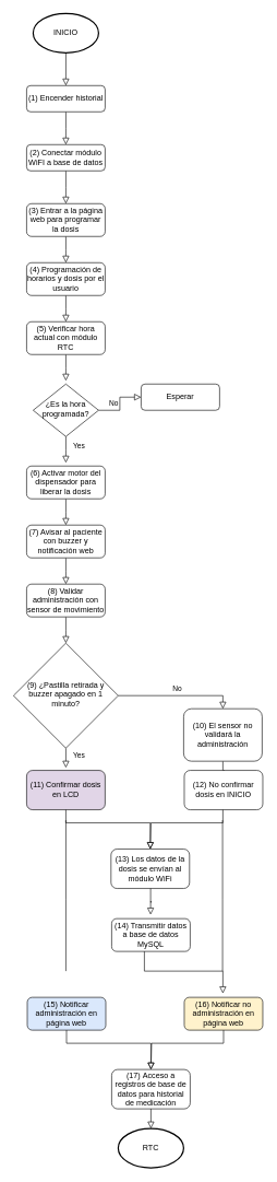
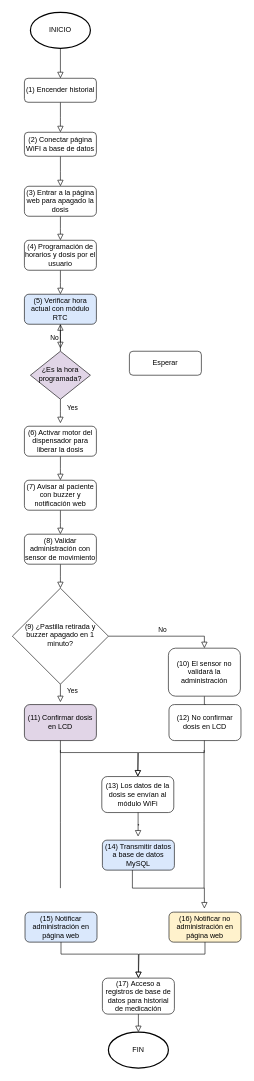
  <mxCell id="0" />
  <mxCell id="1" parent="0" />
  <mxCell id="2" value="Yes" style="rounded=0;html=1;jettySize=auto;orthogonalLoop=1;fontSize=11;endArrow=block;endFill=0;endSize=8;strokeWidth=1;shadow=0;labelBackgroundColor=none;edgeStyle=orthogonalEdgeStyle;" parent="1" source="4" edge="1"><mxGeometry x="-0.259" y="20" relative="1" as="geometry"><mxPoint as="offset" /><mxPoint x="100" y="705" as="targetPoint" /></mxGeometry></mxCell>
- <mxCell id="3" value="No" style="edgeStyle=orthogonalEdgeStyle;rounded=0;html=1;jettySize=auto;orthogonalLoop=1;fontSize=11;endArrow=block;endFill=0;endSize=8;strokeWidth=1;shadow=0;labelBackgroundColor=none;" parent="1" source="4" target="5" edge="1"><mxGeometry y="10" relative="1" as="geometry"><mxPoint as="offset" /></mxGeometry></mxCell>
- <mxCell id="4" value="¿Es la hora programada?" style="rhombus;whiteSpace=wrap;html=1;shadow=0;fontFamily=Helvetica;fontSize=12;align=center;strokeWidth=1;spacing=6;spacingTop=-4;" parent="1" vertex="1"><mxGeometry x="50" y="585" width="100" height="80" as="geometry" /></mxCell>
+ <mxCell id="3" value="No" style="edgeStyle=orthogonalEdgeStyle;rounded=0;html=1;jettySize=auto;orthogonalLoop=1;fontSize=11;endArrow=block;endFill=0;endSize=8;strokeWidth=1;shadow=0;labelBackgroundColor=none;" parent="1" source="4" target="16" edge="1"><mxGeometry y="10" relative="1" as="geometry"><mxPoint as="offset" /></mxGeometry></mxCell>
+ <mxCell id="4" value="¿Es la hora programada?" style="rhombus;whiteSpace=wrap;html=1;shadow=0;fontFamily=Helvetica;fontSize=12;align=center;strokeWidth=1;spacing=6;spacingTop=-4;fillColor=#e1d5e7;" parent="1" vertex="1"><mxGeometry x="50" y="585" width="100" height="80" as="geometry" /></mxCell>
  <mxCell id="5" value="Esperar" style="rounded=1;whiteSpace=wrap;html=1;fontSize=12;glass=0;strokeWidth=1;shadow=0;" parent="1" vertex="1"><mxGeometry x="215" y="585" width="120" height="40" as="geometry" /></mxCell>
  <mxCell id="6" value="" style="rounded=0;html=1;jettySize=auto;orthogonalLoop=1;fontSize=11;endArrow=block;endFill=0;endSize=8;strokeWidth=1;shadow=0;labelBackgroundColor=none;edgeStyle=orthogonalEdgeStyle;" edge="1" parent="1"><mxGeometry relative="1" as="geometry"><mxPoint x="100" y="130" as="targetPoint" /><mxPoint x="100" y="80" as="sourcePoint" /></mxGeometry></mxCell>
  <mxCell id="7" value="" style="rounded=0;html=1;jettySize=auto;orthogonalLoop=1;fontSize=11;endArrow=block;endFill=0;endSize=8;strokeWidth=1;shadow=0;labelBackgroundColor=none;edgeStyle=orthogonalEdgeStyle;" edge="1" parent="1" source="8"><mxGeometry relative="1" as="geometry"><mxPoint x="100" y="220" as="targetPoint" /></mxGeometry></mxCell>
  <mxCell id="8" value="(1) Encender historial" style="rounded=1;whiteSpace=wrap;html=1;fontSize=12;glass=0;strokeWidth=1;shadow=0;" vertex="1" parent="1"><mxGeometry x="40" y="130" width="120" height="40" as="geometry" /></mxCell>
  <mxCell id="9" value="" style="rounded=0;html=1;jettySize=auto;orthogonalLoop=1;fontSize=11;endArrow=block;endFill=0;endSize=8;strokeWidth=1;shadow=0;labelBackgroundColor=none;edgeStyle=orthogonalEdgeStyle;" edge="1" parent="1" source="10"><mxGeometry relative="1" as="geometry"><mxPoint x="100" y="310" as="targetPoint" /></mxGeometry></mxCell>
- <mxCell id="10" value="(2) Conectar módulo WiFI a base de datos" style="rounded=1;whiteSpace=wrap;html=1;fontSize=12;glass=0;strokeWidth=1;shadow=0;" vertex="1" parent="1"><mxGeometry x="40" y="220" width="120" height="40" as="geometry" /></mxCell>
+ <mxCell id="10" value="(2) Conectar página WiFI a base de datos" style="rounded=1;whiteSpace=wrap;html=1;fontSize=12;glass=0;strokeWidth=1;shadow=0;" vertex="1" parent="1"><mxGeometry x="40" y="220" width="120" height="40" as="geometry" /></mxCell>
  <mxCell id="11" value="" style="rounded=0;html=1;jettySize=auto;orthogonalLoop=1;fontSize=11;endArrow=block;endFill=0;endSize=8;strokeWidth=1;shadow=0;labelBackgroundColor=none;edgeStyle=orthogonalEdgeStyle;" edge="1" parent="1" source="12"><mxGeometry relative="1" as="geometry"><mxPoint x="100" y="400" as="targetPoint" /></mxGeometry></mxCell>
- <mxCell id="12" value="(3)&amp;nbsp;Entrar a la página web para programar la dosis" style="rounded=1;whiteSpace=wrap;html=1;fontSize=12;glass=0;strokeWidth=1;shadow=0;" vertex="1" parent="1"><mxGeometry x="40" y="310" width="120" height="50" as="geometry" /></mxCell>
+ <mxCell id="12" value="(3)&amp;nbsp;Entrar a la página web para apagado la dosis" style="rounded=1;whiteSpace=wrap;html=1;fontSize=12;glass=0;strokeWidth=1;shadow=0;" vertex="1" parent="1"><mxGeometry x="40" y="310" width="120" height="50" as="geometry" /></mxCell>
  <mxCell id="13" value="" style="rounded=0;html=1;jettySize=auto;orthogonalLoop=1;fontSize=11;endArrow=block;endFill=0;endSize=8;strokeWidth=1;shadow=0;labelBackgroundColor=none;edgeStyle=orthogonalEdgeStyle;" edge="1" parent="1" source="14"><mxGeometry relative="1" as="geometry"><mxPoint x="100" y="490" as="targetPoint" /></mxGeometry></mxCell>
  <mxCell id="14" value="(4) Programación de horarios y dosis por el usuario" style="rounded=1;whiteSpace=wrap;html=1;fontSize=12;glass=0;strokeWidth=1;shadow=0;" vertex="1" parent="1"><mxGeometry x="40" y="400" width="120" height="50" as="geometry" /></mxCell>
  <mxCell id="15" value="" style="rounded=0;html=1;jettySize=auto;orthogonalLoop=1;fontSize=11;endArrow=block;endFill=0;endSize=8;strokeWidth=1;shadow=0;labelBackgroundColor=none;edgeStyle=orthogonalEdgeStyle;" edge="1" parent="1" source="16"><mxGeometry relative="1" as="geometry"><mxPoint x="100" y="580" as="targetPoint" /></mxGeometry></mxCell>
- <mxCell id="16" value="(5) Verificar hora actual con módulo RTC" style="rounded=1;whiteSpace=wrap;html=1;fontSize=12;glass=0;strokeWidth=1;shadow=0;" vertex="1" parent="1"><mxGeometry x="40" y="490" width="120" height="50" as="geometry" /></mxCell>
+ <mxCell id="16" value="(5) Verificar hora actual con módulo RTC" style="rounded=1;whiteSpace=wrap;html=1;fontSize=12;glass=0;strokeWidth=1;shadow=0;fillColor=#dae8fc;" vertex="1" parent="1"><mxGeometry x="40" y="490" width="120" height="50" as="geometry" /></mxCell>
  <mxCell id="17" value="" style="rounded=0;html=1;jettySize=auto;orthogonalLoop=1;fontSize=11;endArrow=block;endFill=0;endSize=8;strokeWidth=1;shadow=0;labelBackgroundColor=none;edgeStyle=orthogonalEdgeStyle;" edge="1" parent="1" source="18"><mxGeometry relative="1" as="geometry"><mxPoint x="100" y="800" as="targetPoint" /></mxGeometry></mxCell>
  <mxCell id="18" value="(6) Activar motor del dispensador para liberar la dosis" style="rounded=1;whiteSpace=wrap;html=1;fontSize=12;glass=0;strokeWidth=1;shadow=0;" vertex="1" parent="1"><mxGeometry x="40" y="710" width="120" height="50" as="geometry" /></mxCell>
  <mxCell id="19" value="" style="rounded=0;html=1;jettySize=auto;orthogonalLoop=1;fontSize=11;endArrow=block;endFill=0;endSize=8;strokeWidth=1;shadow=0;labelBackgroundColor=none;edgeStyle=orthogonalEdgeStyle;" edge="1" parent="1" source="20"><mxGeometry relative="1" as="geometry"><mxPoint x="100" y="890" as="targetPoint" /></mxGeometry></mxCell>
  <mxCell id="20" value="(7) Avisar al paciente con buzzer y notificación web" style="rounded=1;whiteSpace=wrap;html=1;fontSize=12;glass=0;strokeWidth=1;shadow=0;" vertex="1" parent="1"><mxGeometry x="40" y="800" width="120" height="50" as="geometry" /></mxCell>
  <mxCell id="21" value="" style="rounded=0;html=1;jettySize=auto;orthogonalLoop=1;fontSize=11;endArrow=block;endFill=0;endSize=8;strokeWidth=1;shadow=0;labelBackgroundColor=none;edgeStyle=orthogonalEdgeStyle;" edge="1" parent="1" source="22"><mxGeometry relative="1" as="geometry"><mxPoint x="100" y="980" as="targetPoint" /></mxGeometry></mxCell>
  <mxCell id="22" value="(8) Validar administración con sensor de movimiento" style="rounded=1;whiteSpace=wrap;html=1;fontSize=12;glass=0;strokeWidth=1;shadow=0;" vertex="1" parent="1"><mxGeometry x="40" y="890" width="120" height="50" as="geometry" /></mxCell>
  <mxCell id="23" value="INICIO" style="strokeWidth=2;html=1;shape=mxgraph.flowchart.start_1;whiteSpace=wrap;" vertex="1" parent="1"><mxGeometry x="50" y="20" width="100" height="60" as="geometry" /></mxCell>
  <mxCell id="24" value="Yes" style="rounded=0;html=1;jettySize=auto;orthogonalLoop=1;fontSize=11;endArrow=block;endFill=0;endSize=8;strokeWidth=1;shadow=0;labelBackgroundColor=none;edgeStyle=orthogonalEdgeStyle;" edge="1" parent="1" source="26"><mxGeometry x="-0.259" y="20" relative="1" as="geometry"><mxPoint as="offset" /><mxPoint x="100" y="1170" as="targetPoint" /></mxGeometry></mxCell>
  <mxCell id="25" value="No" style="edgeStyle=orthogonalEdgeStyle;rounded=0;html=1;jettySize=auto;orthogonalLoop=1;fontSize=11;endArrow=block;endFill=0;endSize=8;strokeWidth=1;shadow=0;labelBackgroundColor=none;entryX=0.5;entryY=0;entryDx=0;entryDy=0;" edge="1" parent="1" source="26" target="28"><mxGeometry y="10" relative="1" as="geometry"><mxPoint as="offset" /><mxPoint x="380" y="1060" as="targetPoint" /></mxGeometry></mxCell>
  <mxCell id="26" value="(9)&amp;nbsp;¿Pastilla retirada y buzzer apagado en 1 minuto?" style="rhombus;whiteSpace=wrap;html=1;shadow=0;fontFamily=Helvetica;fontSize=12;align=center;strokeWidth=1;spacing=6;spacingTop=-4;" vertex="1" parent="1"><mxGeometry x="20" y="980" width="160" height="160" as="geometry" /></mxCell>
  <mxCell id="27" value="" style="rounded=0;html=1;jettySize=auto;orthogonalLoop=1;fontSize=11;endArrow=block;endFill=0;endSize=8;strokeWidth=1;shadow=0;labelBackgroundColor=none;edgeStyle=orthogonalEdgeStyle;" edge="1" parent="1" source="28"><mxGeometry relative="1" as="geometry"><mxPoint x="341" y="1172" as="targetPoint" /></mxGeometry></mxCell>
  <mxCell id="28" value="(10) El sensor no validará la administración" style="rounded=1;whiteSpace=wrap;html=1;fontSize=12;glass=0;strokeWidth=1;shadow=0;" vertex="1" parent="1"><mxGeometry x="280" y="1080" width="120" height="80" as="geometry" /></mxCell>
  <mxCell id="29" value="(16) Notificar no administración en página web" style="rounded=1;whiteSpace=wrap;html=1;fontSize=12;glass=0;strokeWidth=1;shadow=0;fillColor=#fff2cc;" vertex="1" parent="1"><mxGeometry x="281" y="1520" width="120" height="50" as="geometry" /></mxCell>
  <mxCell id="30" value="" style="rounded=0;html=1;jettySize=auto;orthogonalLoop=1;fontSize=11;endArrow=block;endFill=0;endSize=8;strokeWidth=1;shadow=0;labelBackgroundColor=none;edgeStyle=orthogonalEdgeStyle;" edge="1" parent="1"><mxGeometry relative="1" as="geometry"><mxPoint x="230" y="1630" as="targetPoint" /><mxPoint x="341" y="1570" as="sourcePoint" /><Array as="points"><mxPoint x="341" y="1590" /><mxPoint x="231" y="1590" /></Array></mxGeometry></mxCell>
  <mxCell id="31" value="(11)&amp;nbsp;Confirmar dosis en LCD" style="rounded=1;whiteSpace=wrap;html=1;fontSize=12;glass=0;strokeWidth=1;shadow=0;fillColor=#e1d5e7;" vertex="1" parent="1"><mxGeometry x="40" y="1174" width="120" height="60" as="geometry" /></mxCell>
  <mxCell id="32" value="(15) Notificar administración en página web" style="rounded=1;whiteSpace=wrap;html=1;fontSize=12;glass=0;strokeWidth=1;shadow=0;fillColor=#dae8fc;" vertex="1" parent="1"><mxGeometry x="41" y="1520" width="120" height="50" as="geometry" /></mxCell>
  <mxCell id="33" value="" style="rounded=0;html=1;jettySize=auto;orthogonalLoop=1;fontSize=11;endArrow=block;endFill=0;endSize=8;strokeWidth=1;shadow=0;labelBackgroundColor=none;edgeStyle=orthogonalEdgeStyle;entryX=0.5;entryY=0;entryDx=0;entryDy=0;" edge="1" parent="1" target="35"><mxGeometry relative="1" as="geometry"><mxPoint x="101" y="1610" as="targetPoint" /><mxPoint x="101" y="1570" as="sourcePoint" /><Array as="points"><mxPoint x="101" y="1590" /><mxPoint x="230" y="1590" /></Array></mxGeometry></mxCell>
  <mxCell id="34" value="" style="rounded=0;html=1;jettySize=auto;orthogonalLoop=1;fontSize=11;endArrow=block;endFill=0;endSize=8;strokeWidth=1;shadow=0;labelBackgroundColor=none;edgeStyle=orthogonalEdgeStyle;" edge="1" parent="1" source="35"><mxGeometry relative="1" as="geometry"><mxPoint x="230" y="1720" as="targetPoint" /></mxGeometry></mxCell>
  <mxCell id="35" value="(17)&amp;nbsp;Acceso a registros de base de datos para historial de medicación" style="rounded=1;whiteSpace=wrap;html=1;fontSize=12;glass=0;strokeWidth=1;shadow=0;" vertex="1" parent="1"><mxGeometry x="170" y="1630" width="120" height="60" as="geometry" /></mxCell>
- <mxCell id="36" value="RTC" style="strokeWidth=2;html=1;shape=mxgraph.flowchart.start_1;whiteSpace=wrap;" vertex="1" parent="1"><mxGeometry x="180" y="1720" width="100" height="60" as="geometry" /></mxCell>
- <mxCell id="37" value="(12) No confirmar dosis en INICIO" style="rounded=1;whiteSpace=wrap;html=1;fontSize=12;glass=0;strokeWidth=1;shadow=0;" vertex="1" parent="1"><mxGeometry x="281" y="1174" width="120" height="60" as="geometry" /></mxCell>
+ <mxCell id="36" value="FIN" style="strokeWidth=2;html=1;shape=mxgraph.flowchart.start_1;whiteSpace=wrap;" vertex="1" parent="1"><mxGeometry x="180" y="1720" width="100" height="60" as="geometry" /></mxCell>
+ <mxCell id="37" value="(12) No confirmar dosis en LCD" style="rounded=1;whiteSpace=wrap;html=1;fontSize=12;glass=0;strokeWidth=1;shadow=0;" vertex="1" parent="1"><mxGeometry x="281" y="1174" width="120" height="60" as="geometry" /></mxCell>
  <mxCell id="38" value="" style="rounded=0;html=1;jettySize=auto;orthogonalLoop=1;fontSize=11;endArrow=block;endFill=0;endSize=8;strokeWidth=1;shadow=0;labelBackgroundColor=none;edgeStyle=orthogonalEdgeStyle;" edge="1" parent="1"><mxGeometry relative="1" as="geometry"><mxPoint x="229" y="1294" as="targetPoint" /><Array as="points"><mxPoint x="340" y="1254" /><mxPoint x="230" y="1254" /></Array><mxPoint x="340" y="1234" as="sourcePoint" /></mxGeometry></mxCell>
  <mxCell id="39" value="" style="rounded=0;html=1;jettySize=auto;orthogonalLoop=1;fontSize=11;endArrow=block;endFill=0;endSize=8;strokeWidth=1;shadow=0;labelBackgroundColor=none;edgeStyle=orthogonalEdgeStyle;entryX=0.5;entryY=0;entryDx=0;entryDy=0;" edge="1" parent="1" target="40"><mxGeometry relative="1" as="geometry"><mxPoint x="100" y="1274" as="targetPoint" /><Array as="points"><mxPoint x="100" y="1254" /><mxPoint x="229" y="1254" /></Array><mxPoint x="100" y="1234" as="sourcePoint" /></mxGeometry></mxCell>
  <mxCell id="40" value="(13)&amp;nbsp;Los datos de la dosis se envían al módulo WiFi" style="rounded=1;whiteSpace=wrap;html=1;fontSize=12;glass=0;strokeWidth=1;shadow=0;" vertex="1" parent="1"><mxGeometry x="169" y="1294" width="120" height="60" as="geometry" /></mxCell>
- <mxCell id="41" value="(14)&amp;nbsp;Transmitir datos a base de datos MySQL" style="rounded=1;whiteSpace=wrap;html=1;fontSize=12;glass=0;strokeWidth=1;shadow=0;" vertex="1" parent="1"><mxGeometry x="170" y="1400" width="120" height="50" as="geometry" /></mxCell>
+ <mxCell id="41" value="(14)&amp;nbsp;Transmitir datos a base de datos MySQL" style="rounded=1;whiteSpace=wrap;html=1;fontSize=12;glass=0;strokeWidth=1;shadow=0;fillColor=#dae8fc;" vertex="1" parent="1"><mxGeometry x="170" y="1400" width="120" height="50" as="geometry" /></mxCell>
  <mxCell id="42" value="" style="rounded=0;html=1;jettySize=auto;orthogonalLoop=1;fontSize=11;endArrow=block;endFill=0;endSize=8;strokeWidth=1;shadow=0;labelBackgroundColor=none;edgeStyle=orthogonalEdgeStyle;" edge="1" parent="1"><mxGeometry relative="1" as="geometry"><mxPoint x="229.5" y="1394" as="targetPoint" /><mxPoint x="229.5" y="1354" as="sourcePoint" /><Array as="points"><mxPoint x="229.5" y="1375" /><mxPoint x="230.5" y="1375" /><mxPoint x="230.5" y="1374" /><mxPoint x="229.5" y="1374" /></Array></mxGeometry></mxCell>
  <mxCell id="43" value="" style="rounded=0;html=1;jettySize=auto;orthogonalLoop=1;fontSize=11;endArrow=block;endFill=0;endSize=8;strokeWidth=1;shadow=0;labelBackgroundColor=none;edgeStyle=orthogonalEdgeStyle;entryX=0.53;entryY=-0.12;entryDx=0;entryDy=0;entryPerimeter=0;" edge="1" parent="1"><mxGeometry relative="1" as="geometry"><mxPoint x="340" y="1514" as="targetPoint" /><mxPoint x="220" y="1450" as="sourcePoint" /><Array as="points"><mxPoint x="220" y="1450" /><mxPoint x="220" y="1480" /><mxPoint x="340" y="1480" /></Array></mxGeometry></mxCell>
  <mxCell id="44" value="" style="endArrow=none;html=1;rounded=0;" edge="1" parent="1"><mxGeometry width="50" height="50" relative="1" as="geometry"><mxPoint x="100" y="1480" as="sourcePoint" /><mxPoint x="100" y="1250" as="targetPoint" /><Array as="points"><mxPoint x="100" y="1370" /></Array></mxGeometry></mxCell>
  <mxCell id="45" value="" style="endArrow=none;html=1;rounded=0;" edge="1" parent="1"><mxGeometry width="50" height="50" relative="1" as="geometry"><mxPoint x="339.5" y="1480" as="sourcePoint" /><mxPoint x="339.5" y="1250" as="targetPoint" /><Array as="points"><mxPoint x="339.5" y="1370" /></Array></mxGeometry></mxCell>
